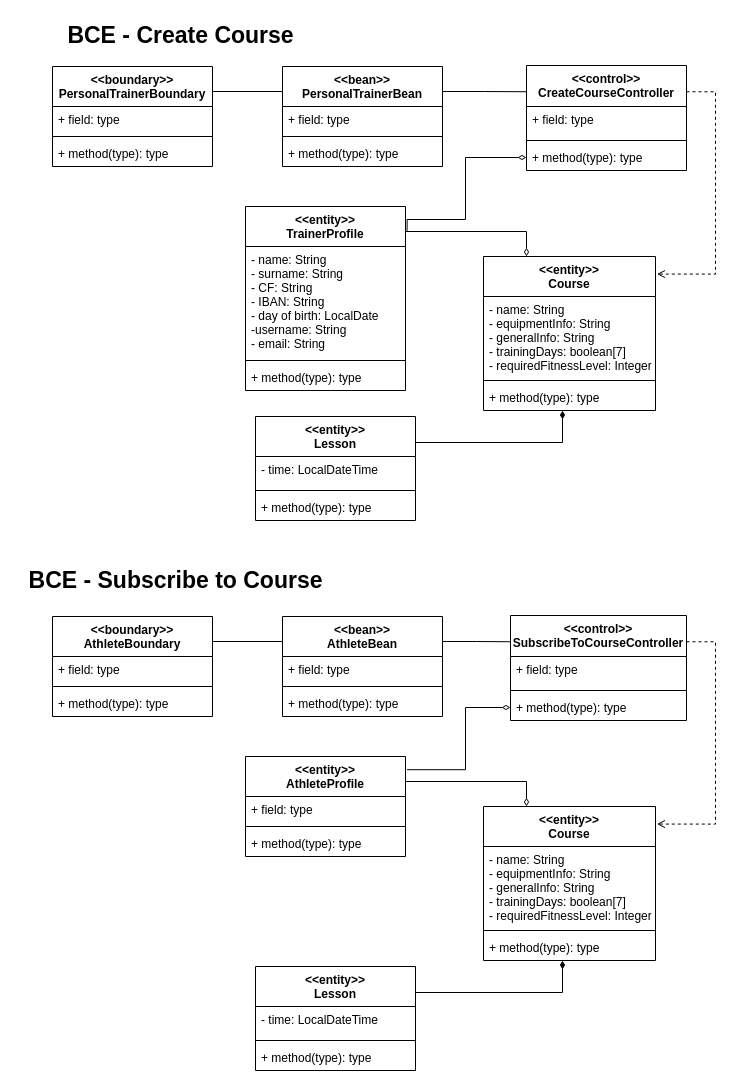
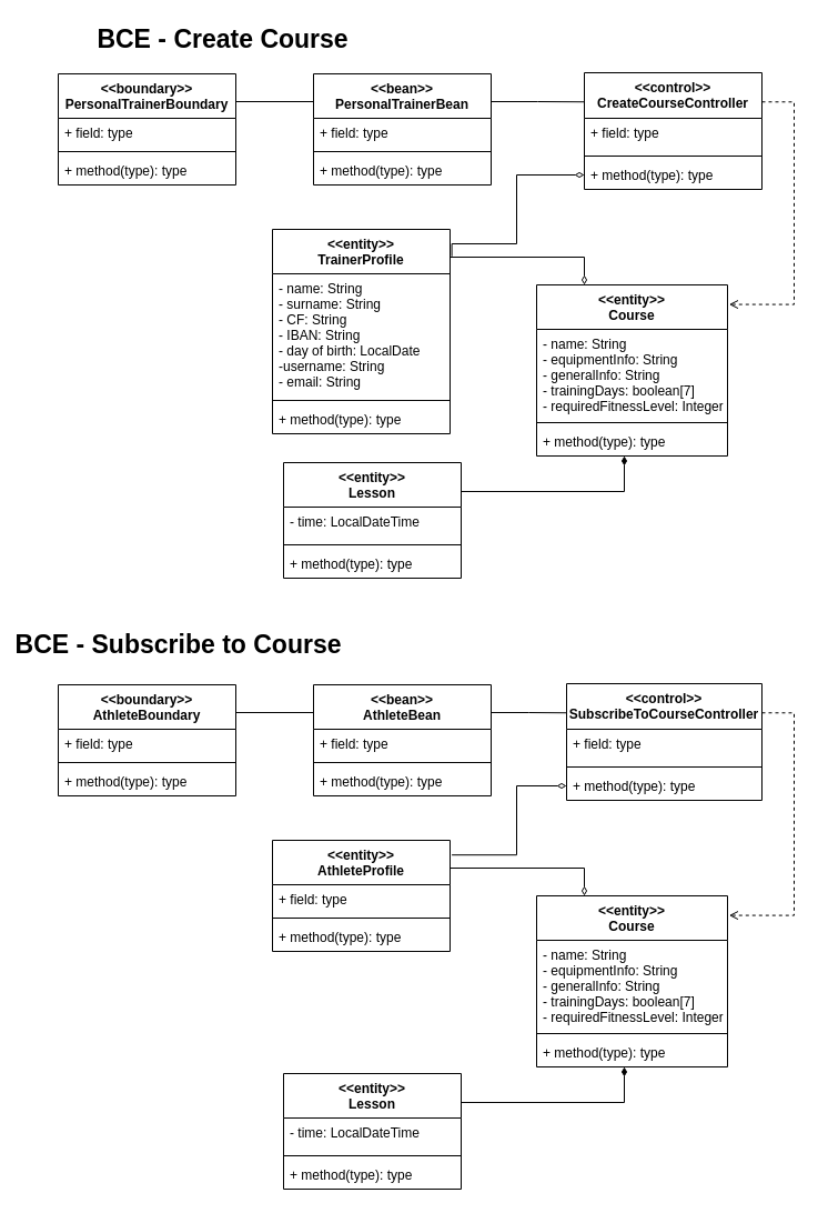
  <mxCell id="0" />
  <mxCell id="1" parent="0" />
  <mxCell id="2" value="&lt;&lt;control&gt;&gt;&#10;CreateCourseController" style="swimlane;fontStyle=1;align=center;verticalAlign=top;childLayout=stackLayout;horizontal=1;startSize=41;horizontalStack=0;resizeParent=1;resizeParentMax=0;resizeLast=0;collapsible=1;marginBottom=0;" parent="1" vertex="1"><mxGeometry x="526" y="65" width="160" height="105" as="geometry"><mxRectangle x="571" y="169" width="100" height="30" as="alternateBounds" /></mxGeometry></mxCell>
  <mxCell id="3" value="+ field: type" style="text;strokeColor=none;fillColor=none;align=left;verticalAlign=top;spacingLeft=4;spacingRight=4;overflow=hidden;rotatable=0;points=[[0,0.5],[1,0.5]];portConstraint=eastwest;" parent="2" vertex="1"><mxGeometry y="41" width="160" height="30" as="geometry" /></mxCell>
  <mxCell id="4" value="" style="line;strokeWidth=1;fillColor=none;align=left;verticalAlign=middle;spacingTop=-1;spacingLeft=3;spacingRight=3;rotatable=0;labelPosition=right;points=[];portConstraint=eastwest;" parent="2" vertex="1"><mxGeometry y="71" width="160" height="8" as="geometry" /></mxCell>
  <mxCell id="5" value="+ method(type): type" style="text;strokeColor=none;fillColor=none;align=left;verticalAlign=top;spacingLeft=4;spacingRight=4;overflow=hidden;rotatable=0;points=[[0,0.5],[1,0.5]];portConstraint=eastwest;" parent="2" vertex="1"><mxGeometry y="79" width="160" height="26" as="geometry" /></mxCell>
  <mxCell id="6" style="edgeStyle=orthogonalEdgeStyle;rounded=0;orthogonalLoop=1;jettySize=auto;html=1;exitX=1;exitY=0.25;exitDx=0;exitDy=0;entryX=0;entryY=0.25;entryDx=0;entryDy=0;endArrow=none;endFill=0;" parent="1" source="7" target="12" edge="1"><mxGeometry relative="1" as="geometry" /></mxCell>
  <mxCell id="7" value="&lt;&lt;boundary&gt;&gt;&#10;PersonalTrainerBoundary" style="swimlane;fontStyle=1;align=center;verticalAlign=top;childLayout=stackLayout;horizontal=1;startSize=40;horizontalStack=0;resizeParent=1;resizeParentMax=0;resizeLast=0;collapsible=1;marginBottom=0;" parent="1" vertex="1"><mxGeometry x="52" y="66" width="160" height="100" as="geometry"><mxRectangle x="97" y="170" width="180" height="40" as="alternateBounds" /></mxGeometry></mxCell>
  <mxCell id="8" value="+ field: type" style="text;strokeColor=none;fillColor=none;align=left;verticalAlign=top;spacingLeft=4;spacingRight=4;overflow=hidden;rotatable=0;points=[[0,0.5],[1,0.5]];portConstraint=eastwest;" parent="7" vertex="1"><mxGeometry y="40" width="160" height="26" as="geometry" /></mxCell>
  <mxCell id="9" value="" style="line;strokeWidth=1;fillColor=none;align=left;verticalAlign=middle;spacingTop=-1;spacingLeft=3;spacingRight=3;rotatable=0;labelPosition=right;points=[];portConstraint=eastwest;" parent="7" vertex="1"><mxGeometry y="66" width="160" height="8" as="geometry" /></mxCell>
  <mxCell id="10" value="+ method(type): type" style="text;strokeColor=none;fillColor=none;align=left;verticalAlign=top;spacingLeft=4;spacingRight=4;overflow=hidden;rotatable=0;points=[[0,0.5],[1,0.5]];portConstraint=eastwest;" parent="7" vertex="1"><mxGeometry y="74" width="160" height="26" as="geometry" /></mxCell>
  <mxCell id="11" style="edgeStyle=orthogonalEdgeStyle;rounded=0;orthogonalLoop=1;jettySize=auto;html=1;exitX=1;exitY=0.25;exitDx=0;exitDy=0;entryX=0;entryY=0.25;entryDx=0;entryDy=0;endArrow=none;endFill=0;" parent="1" source="12" target="2" edge="1"><mxGeometry relative="1" as="geometry" /></mxCell>
  <mxCell id="12" value="&lt;&lt;bean&gt;&gt;&#10;PersonalTrainerBean" style="swimlane;fontStyle=1;align=center;verticalAlign=top;childLayout=stackLayout;horizontal=1;startSize=40;horizontalStack=0;resizeParent=1;resizeParentMax=0;resizeLast=0;collapsible=1;marginBottom=0;" parent="1" vertex="1"><mxGeometry x="282" y="66" width="160" height="100" as="geometry"><mxRectangle x="327" y="170" width="150" height="40" as="alternateBounds" /></mxGeometry></mxCell>
  <mxCell id="13" value="+ field: type" style="text;strokeColor=none;fillColor=none;align=left;verticalAlign=top;spacingLeft=4;spacingRight=4;overflow=hidden;rotatable=0;points=[[0,0.5],[1,0.5]];portConstraint=eastwest;" parent="12" vertex="1"><mxGeometry y="40" width="160" height="26" as="geometry" /></mxCell>
  <mxCell id="14" value="" style="line;strokeWidth=1;fillColor=none;align=left;verticalAlign=middle;spacingTop=-1;spacingLeft=3;spacingRight=3;rotatable=0;labelPosition=right;points=[];portConstraint=eastwest;" parent="12" vertex="1"><mxGeometry y="66" width="160" height="8" as="geometry" /></mxCell>
  <mxCell id="15" value="+ method(type): type" style="text;strokeColor=none;fillColor=none;align=left;verticalAlign=top;spacingLeft=4;spacingRight=4;overflow=hidden;rotatable=0;points=[[0,0.5],[1,0.5]];portConstraint=eastwest;" parent="12" vertex="1"><mxGeometry y="74" width="160" height="26" as="geometry" /></mxCell>
  <mxCell id="16" value="&lt;&lt;entity&gt;&gt;&#10;Course" style="swimlane;fontStyle=1;align=center;verticalAlign=top;childLayout=stackLayout;horizontal=1;startSize=40;horizontalStack=0;resizeParent=1;resizeParentMax=0;resizeLast=0;collapsible=1;marginBottom=0;" parent="1" vertex="1"><mxGeometry x="483" y="256" width="172" height="154" as="geometry" /></mxCell>
  <mxCell id="17" value="- name: String&#10;- equipmentInfo: String&#10;- generalInfo: String&#10;- trainingDays: boolean[7]&#10;- requiredFitnessLevel: Integer" style="text;strokeColor=none;fillColor=none;align=left;verticalAlign=top;spacingLeft=4;spacingRight=4;overflow=hidden;rotatable=0;points=[[0,0.5],[1,0.5]];portConstraint=eastwest;" parent="16" vertex="1"><mxGeometry y="40" width="172" height="80" as="geometry" /></mxCell>
  <mxCell id="18" value="" style="line;strokeWidth=1;fillColor=none;align=left;verticalAlign=middle;spacingTop=-1;spacingLeft=3;spacingRight=3;rotatable=0;labelPosition=right;points=[];portConstraint=eastwest;" parent="16" vertex="1"><mxGeometry y="120" width="172" height="8" as="geometry" /></mxCell>
  <mxCell id="19" value="+ method(type): type" style="text;strokeColor=none;fillColor=none;align=left;verticalAlign=top;spacingLeft=4;spacingRight=4;overflow=hidden;rotatable=0;points=[[0,0.5],[1,0.5]];portConstraint=eastwest;" parent="16" vertex="1"><mxGeometry y="128" width="172" height="26" as="geometry" /></mxCell>
  <mxCell id="20" style="edgeStyle=orthogonalEdgeStyle;rounded=0;orthogonalLoop=1;jettySize=auto;html=1;exitX=1;exitY=0.25;exitDx=0;exitDy=0;entryX=0.25;entryY=0;entryDx=0;entryDy=0;endArrow=diamondThin;endFill=0;" parent="1" source="22" target="16" edge="1"><mxGeometry relative="1" as="geometry"><Array as="points"><mxPoint x="526" y="231" /></Array></mxGeometry></mxCell>
  <mxCell id="21" style="edgeStyle=orthogonalEdgeStyle;rounded=0;orthogonalLoop=1;jettySize=auto;html=1;exitX=1.01;exitY=0.132;exitDx=0;exitDy=0;entryX=0;entryY=0.5;entryDx=0;entryDy=0;endArrow=diamondThin;endFill=0;exitPerimeter=0;" parent="1" source="22" target="5" edge="1"><mxGeometry relative="1" as="geometry"><Array as="points"><mxPoint x="465" y="219" /><mxPoint x="465" y="157" /></Array></mxGeometry></mxCell>
  <mxCell id="22" value="&lt;&lt;entity&gt;&gt;&#10;TrainerProfile" style="swimlane;fontStyle=1;align=center;verticalAlign=top;childLayout=stackLayout;horizontal=1;startSize=40;horizontalStack=0;resizeParent=1;resizeParentMax=0;resizeLast=0;collapsible=1;marginBottom=0;" parent="1" vertex="1"><mxGeometry x="245" y="206" width="160" height="184" as="geometry" /></mxCell>
  <mxCell id="23" value="- name: String&#10;- surname: String&#10;- CF: String&#10;- IBAN: String&#10;- day of birth: LocalDate&#10;-username: String&#10;- email: String" style="text;strokeColor=none;fillColor=none;align=left;verticalAlign=top;spacingLeft=4;spacingRight=4;overflow=hidden;rotatable=0;points=[[0,0.5],[1,0.5]];portConstraint=eastwest;" parent="22" vertex="1"><mxGeometry y="40" width="160" height="110" as="geometry" /></mxCell>
  <mxCell id="24" value="" style="line;strokeWidth=1;fillColor=none;align=left;verticalAlign=middle;spacingTop=-1;spacingLeft=3;spacingRight=3;rotatable=0;labelPosition=right;points=[];portConstraint=eastwest;" parent="22" vertex="1"><mxGeometry y="150" width="160" height="8" as="geometry" /></mxCell>
  <mxCell id="25" value="+ method(type): type" style="text;strokeColor=none;fillColor=none;align=left;verticalAlign=top;spacingLeft=4;spacingRight=4;overflow=hidden;rotatable=0;points=[[0,0.5],[1,0.5]];portConstraint=eastwest;" parent="22" vertex="1"><mxGeometry y="158" width="160" height="26" as="geometry" /></mxCell>
  <mxCell id="26" style="edgeStyle=orthogonalEdgeStyle;rounded=0;orthogonalLoop=1;jettySize=auto;html=1;exitX=1;exitY=0.25;exitDx=0;exitDy=0;entryX=1.008;entryY=0.114;entryDx=0;entryDy=0;endArrow=open;endFill=0;dashed=1;entryPerimeter=0;" parent="1" source="2" target="16" edge="1"><mxGeometry relative="1" as="geometry"><Array as="points"><mxPoint x="715" y="91" /><mxPoint x="715" y="274" /></Array></mxGeometry></mxCell>
  <mxCell id="27" style="edgeStyle=orthogonalEdgeStyle;rounded=0;orthogonalLoop=1;jettySize=auto;html=1;exitX=1;exitY=0.25;exitDx=0;exitDy=0;endArrow=diamondThin;endFill=1;" parent="1" source="28" target="19" edge="1"><mxGeometry relative="1" as="geometry"><Array as="points"><mxPoint x="562" y="442" /></Array></mxGeometry></mxCell>
  <mxCell id="28" value="&lt;&lt;entity&gt;&gt;&#10;Lesson" style="swimlane;fontStyle=1;align=center;verticalAlign=top;childLayout=stackLayout;horizontal=1;startSize=40;horizontalStack=0;resizeParent=1;resizeParentMax=0;resizeLast=0;collapsible=1;marginBottom=0;" parent="1" vertex="1"><mxGeometry x="255" y="416" width="160" height="104" as="geometry" /></mxCell>
  <mxCell id="29" value="- time: LocalDateTime" style="text;strokeColor=none;fillColor=none;align=left;verticalAlign=top;spacingLeft=4;spacingRight=4;overflow=hidden;rotatable=0;points=[[0,0.5],[1,0.5]];portConstraint=eastwest;" parent="28" vertex="1"><mxGeometry y="40" width="160" height="30" as="geometry" /></mxCell>
  <mxCell id="30" value="" style="line;strokeWidth=1;fillColor=none;align=left;verticalAlign=middle;spacingTop=-1;spacingLeft=3;spacingRight=3;rotatable=0;labelPosition=right;points=[];portConstraint=eastwest;" parent="28" vertex="1"><mxGeometry y="70" width="160" height="8" as="geometry" /></mxCell>
  <mxCell id="31" value="+ method(type): type" style="text;strokeColor=none;fillColor=none;align=left;verticalAlign=top;spacingLeft=4;spacingRight=4;overflow=hidden;rotatable=0;points=[[0,0.5],[1,0.5]];portConstraint=eastwest;" parent="28" vertex="1"><mxGeometry y="78" width="160" height="26" as="geometry" /></mxCell>
- <mxCell id="32" value="BCE - Create Course" style="text;html=1;align=center;verticalAlign=middle;resizable=0;points=[];autosize=1;strokeColor=none;fillColor=none;fontStyle=1;fontSize=23;" parent="1" vertex="1"><mxGeometry x="60" y="20" width="240" height="30" as="geometry" /></mxCell>
- <mxCell id="33" value="BCE - Subscribe to Course" style="text;html=1;align=center;verticalAlign=middle;resizable=0;points=[];autosize=1;strokeColor=none;fillColor=none;fontStyle=1;fontSize=23;" parent="1" vertex="1"><mxGeometry x="20" y="565" width="310" height="30" as="geometry" /></mxCell>
+ <mxCell id="32" value="BCE - Create Course" style="text;html=1;align=center;verticalAlign=middle;resizable=0;points=[];autosize=1;strokeColor=none;fillColor=none;fontStyle=1;fontSize=23;" parent="1" vertex="1"><mxGeometry x="80" y="20" width="240" height="30" as="geometry" /></mxCell>
+ <mxCell id="33" value="BCE - Subscribe to Course" style="text;html=1;align=center;verticalAlign=middle;resizable=0;points=[];autosize=1;strokeColor=none;fillColor=none;fontStyle=1;fontSize=23;" parent="1" vertex="1"><mxGeometry x="5" y="565" width="310" height="30" as="geometry" /></mxCell>
  <mxCell id="34" value="&lt;&lt;control&gt;&gt;&#10;SubscribeToCourseController" style="swimlane;fontStyle=1;align=center;verticalAlign=top;childLayout=stackLayout;horizontal=1;startSize=41;horizontalStack=0;resizeParent=1;resizeParentMax=0;resizeLast=0;collapsible=1;marginBottom=0;" parent="1" vertex="1"><mxGeometry x="510" y="615" width="176" height="105" as="geometry"><mxRectangle x="540" y="610" width="100" height="30" as="alternateBounds" /></mxGeometry></mxCell>
  <mxCell id="35" value="+ field: type" style="text;strokeColor=none;fillColor=none;align=left;verticalAlign=top;spacingLeft=4;spacingRight=4;overflow=hidden;rotatable=0;points=[[0,0.5],[1,0.5]];portConstraint=eastwest;" parent="34" vertex="1"><mxGeometry y="41" width="176" height="30" as="geometry" /></mxCell>
  <mxCell id="36" value="" style="line;strokeWidth=1;fillColor=none;align=left;verticalAlign=middle;spacingTop=-1;spacingLeft=3;spacingRight=3;rotatable=0;labelPosition=right;points=[];portConstraint=eastwest;" parent="34" vertex="1"><mxGeometry y="71" width="176" height="8" as="geometry" /></mxCell>
  <mxCell id="37" value="+ method(type): type" style="text;strokeColor=none;fillColor=none;align=left;verticalAlign=top;spacingLeft=4;spacingRight=4;overflow=hidden;rotatable=0;points=[[0,0.5],[1,0.5]];portConstraint=eastwest;" parent="34" vertex="1"><mxGeometry y="79" width="176" height="26" as="geometry" /></mxCell>
  <mxCell id="38" style="edgeStyle=orthogonalEdgeStyle;rounded=0;orthogonalLoop=1;jettySize=auto;html=1;exitX=1;exitY=0.25;exitDx=0;exitDy=0;entryX=0;entryY=0.25;entryDx=0;entryDy=0;endArrow=none;endFill=0;" parent="1" source="39" target="44" edge="1"><mxGeometry relative="1" as="geometry" /></mxCell>
  <mxCell id="39" value="&lt;&lt;boundary&gt;&gt;&#10;AthleteBoundary" style="swimlane;fontStyle=1;align=center;verticalAlign=top;childLayout=stackLayout;horizontal=1;startSize=40;horizontalStack=0;resizeParent=1;resizeParentMax=0;resizeLast=0;collapsible=1;marginBottom=0;" parent="1" vertex="1"><mxGeometry x="52" y="616" width="160" height="100" as="geometry"><mxRectangle x="97" y="170" width="180" height="40" as="alternateBounds" /></mxGeometry></mxCell>
  <mxCell id="40" value="+ field: type" style="text;strokeColor=none;fillColor=none;align=left;verticalAlign=top;spacingLeft=4;spacingRight=4;overflow=hidden;rotatable=0;points=[[0,0.5],[1,0.5]];portConstraint=eastwest;" parent="39" vertex="1"><mxGeometry y="40" width="160" height="26" as="geometry" /></mxCell>
  <mxCell id="41" value="" style="line;strokeWidth=1;fillColor=none;align=left;verticalAlign=middle;spacingTop=-1;spacingLeft=3;spacingRight=3;rotatable=0;labelPosition=right;points=[];portConstraint=eastwest;" parent="39" vertex="1"><mxGeometry y="66" width="160" height="8" as="geometry" /></mxCell>
  <mxCell id="42" value="+ method(type): type" style="text;strokeColor=none;fillColor=none;align=left;verticalAlign=top;spacingLeft=4;spacingRight=4;overflow=hidden;rotatable=0;points=[[0,0.5],[1,0.5]];portConstraint=eastwest;" parent="39" vertex="1"><mxGeometry y="74" width="160" height="26" as="geometry" /></mxCell>
  <mxCell id="43" style="edgeStyle=orthogonalEdgeStyle;rounded=0;orthogonalLoop=1;jettySize=auto;html=1;exitX=1;exitY=0.25;exitDx=0;exitDy=0;entryX=0;entryY=0.25;entryDx=0;entryDy=0;endArrow=none;endFill=0;" parent="1" source="44" target="34" edge="1"><mxGeometry relative="1" as="geometry" /></mxCell>
  <mxCell id="44" value="&lt;&lt;bean&gt;&gt;&#10;AthleteBean" style="swimlane;fontStyle=1;align=center;verticalAlign=top;childLayout=stackLayout;horizontal=1;startSize=40;horizontalStack=0;resizeParent=1;resizeParentMax=0;resizeLast=0;collapsible=1;marginBottom=0;" parent="1" vertex="1"><mxGeometry x="282" y="616" width="160" height="100" as="geometry"><mxRectangle x="327" y="170" width="150" height="40" as="alternateBounds" /></mxGeometry></mxCell>
  <mxCell id="45" value="+ field: type" style="text;strokeColor=none;fillColor=none;align=left;verticalAlign=top;spacingLeft=4;spacingRight=4;overflow=hidden;rotatable=0;points=[[0,0.5],[1,0.5]];portConstraint=eastwest;" parent="44" vertex="1"><mxGeometry y="40" width="160" height="26" as="geometry" /></mxCell>
  <mxCell id="46" value="" style="line;strokeWidth=1;fillColor=none;align=left;verticalAlign=middle;spacingTop=-1;spacingLeft=3;spacingRight=3;rotatable=0;labelPosition=right;points=[];portConstraint=eastwest;" parent="44" vertex="1"><mxGeometry y="66" width="160" height="8" as="geometry" /></mxCell>
  <mxCell id="47" value="+ method(type): type" style="text;strokeColor=none;fillColor=none;align=left;verticalAlign=top;spacingLeft=4;spacingRight=4;overflow=hidden;rotatable=0;points=[[0,0.5],[1,0.5]];portConstraint=eastwest;" parent="44" vertex="1"><mxGeometry y="74" width="160" height="26" as="geometry" /></mxCell>
  <mxCell id="48" value="&lt;&lt;entity&gt;&gt;&#10;Course" style="swimlane;fontStyle=1;align=center;verticalAlign=top;childLayout=stackLayout;horizontal=1;startSize=40;horizontalStack=0;resizeParent=1;resizeParentMax=0;resizeLast=0;collapsible=1;marginBottom=0;" parent="1" vertex="1"><mxGeometry x="483" y="806" width="172" height="154" as="geometry"><mxRectangle x="513" y="801" width="90" height="40" as="alternateBounds" /></mxGeometry></mxCell>
  <mxCell id="49" value="- name: String&#10;- equipmentInfo: String&#10;- generalInfo: String&#10;- trainingDays: boolean[7]&#10;- requiredFitnessLevel: Integer" style="text;strokeColor=none;fillColor=none;align=left;verticalAlign=top;spacingLeft=4;spacingRight=4;overflow=hidden;rotatable=0;points=[[0,0.5],[1,0.5]];portConstraint=eastwest;" parent="48" vertex="1"><mxGeometry y="40" width="172" height="80" as="geometry" /></mxCell>
  <mxCell id="50" value="" style="line;strokeWidth=1;fillColor=none;align=left;verticalAlign=middle;spacingTop=-1;spacingLeft=3;spacingRight=3;rotatable=0;labelPosition=right;points=[];portConstraint=eastwest;" parent="48" vertex="1"><mxGeometry y="120" width="172" height="8" as="geometry" /></mxCell>
  <mxCell id="51" value="+ method(type): type" style="text;strokeColor=none;fillColor=none;align=left;verticalAlign=top;spacingLeft=4;spacingRight=4;overflow=hidden;rotatable=0;points=[[0,0.5],[1,0.5]];portConstraint=eastwest;" parent="48" vertex="1"><mxGeometry y="128" width="172" height="26" as="geometry" /></mxCell>
  <mxCell id="52" style="edgeStyle=orthogonalEdgeStyle;rounded=0;orthogonalLoop=1;jettySize=auto;html=1;exitX=1;exitY=0.25;exitDx=0;exitDy=0;entryX=0.25;entryY=0;entryDx=0;entryDy=0;endArrow=diamondThin;endFill=0;" parent="1" source="54" target="48" edge="1"><mxGeometry relative="1" as="geometry"><Array as="points"><mxPoint x="526" y="781" /></Array></mxGeometry></mxCell>
  <mxCell id="53" style="edgeStyle=orthogonalEdgeStyle;rounded=0;orthogonalLoop=1;jettySize=auto;html=1;exitX=1.01;exitY=0.132;exitDx=0;exitDy=0;entryX=0;entryY=0.5;entryDx=0;entryDy=0;endArrow=diamondThin;endFill=0;exitPerimeter=0;" parent="1" source="54" target="37" edge="1"><mxGeometry relative="1" as="geometry"><Array as="points"><mxPoint x="465" y="769" /><mxPoint x="465" y="707" /></Array></mxGeometry></mxCell>
  <mxCell id="54" value="&lt;&lt;entity&gt;&gt;&#10;AthleteProfile" style="swimlane;fontStyle=1;align=center;verticalAlign=top;childLayout=stackLayout;horizontal=1;startSize=40;horizontalStack=0;resizeParent=1;resizeParentMax=0;resizeLast=0;collapsible=1;marginBottom=0;" parent="1" vertex="1"><mxGeometry x="245" y="756" width="160" height="100" as="geometry" /></mxCell>
  <mxCell id="55" value="+ field: type" style="text;strokeColor=none;fillColor=none;align=left;verticalAlign=top;spacingLeft=4;spacingRight=4;overflow=hidden;rotatable=0;points=[[0,0.5],[1,0.5]];portConstraint=eastwest;" parent="54" vertex="1"><mxGeometry y="40" width="160" height="26" as="geometry" /></mxCell>
  <mxCell id="56" value="" style="line;strokeWidth=1;fillColor=none;align=left;verticalAlign=middle;spacingTop=-1;spacingLeft=3;spacingRight=3;rotatable=0;labelPosition=right;points=[];portConstraint=eastwest;" parent="54" vertex="1"><mxGeometry y="66" width="160" height="8" as="geometry" /></mxCell>
  <mxCell id="57" value="+ method(type): type" style="text;strokeColor=none;fillColor=none;align=left;verticalAlign=top;spacingLeft=4;spacingRight=4;overflow=hidden;rotatable=0;points=[[0,0.5],[1,0.5]];portConstraint=eastwest;" parent="54" vertex="1"><mxGeometry y="74" width="160" height="26" as="geometry" /></mxCell>
  <mxCell id="58" style="edgeStyle=orthogonalEdgeStyle;rounded=0;orthogonalLoop=1;jettySize=auto;html=1;exitX=1;exitY=0.25;exitDx=0;exitDy=0;entryX=1.008;entryY=0.114;entryDx=0;entryDy=0;endArrow=open;endFill=0;dashed=1;entryPerimeter=0;" parent="1" source="34" target="48" edge="1"><mxGeometry relative="1" as="geometry"><Array as="points"><mxPoint x="715" y="641" /><mxPoint x="715" y="824" /></Array></mxGeometry></mxCell>
  <mxCell id="59" style="edgeStyle=orthogonalEdgeStyle;rounded=0;orthogonalLoop=1;jettySize=auto;html=1;exitX=1;exitY=0.25;exitDx=0;exitDy=0;endArrow=diamondThin;endFill=1;" parent="1" source="60" target="51" edge="1"><mxGeometry relative="1" as="geometry"><Array as="points"><mxPoint x="562" y="992" /></Array></mxGeometry></mxCell>
  <mxCell id="60" value="&lt;&lt;entity&gt;&gt;&#10;Lesson" style="swimlane;fontStyle=1;align=center;verticalAlign=top;childLayout=stackLayout;horizontal=1;startSize=40;horizontalStack=0;resizeParent=1;resizeParentMax=0;resizeLast=0;collapsible=1;marginBottom=0;" parent="1" vertex="1"><mxGeometry x="255" y="966" width="160" height="104" as="geometry" /></mxCell>
  <mxCell id="61" value="- time: LocalDateTime" style="text;strokeColor=none;fillColor=none;align=left;verticalAlign=top;spacingLeft=4;spacingRight=4;overflow=hidden;rotatable=0;points=[[0,0.5],[1,0.5]];portConstraint=eastwest;" parent="60" vertex="1"><mxGeometry y="40" width="160" height="30" as="geometry" /></mxCell>
  <mxCell id="62" value="" style="line;strokeWidth=1;fillColor=none;align=left;verticalAlign=middle;spacingTop=-1;spacingLeft=3;spacingRight=3;rotatable=0;labelPosition=right;points=[];portConstraint=eastwest;" parent="60" vertex="1"><mxGeometry y="70" width="160" height="8" as="geometry" /></mxCell>
  <mxCell id="63" value="+ method(type): type" style="text;strokeColor=none;fillColor=none;align=left;verticalAlign=top;spacingLeft=4;spacingRight=4;overflow=hidden;rotatable=0;points=[[0,0.5],[1,0.5]];portConstraint=eastwest;" parent="60" vertex="1"><mxGeometry y="78" width="160" height="26" as="geometry" /></mxCell>
